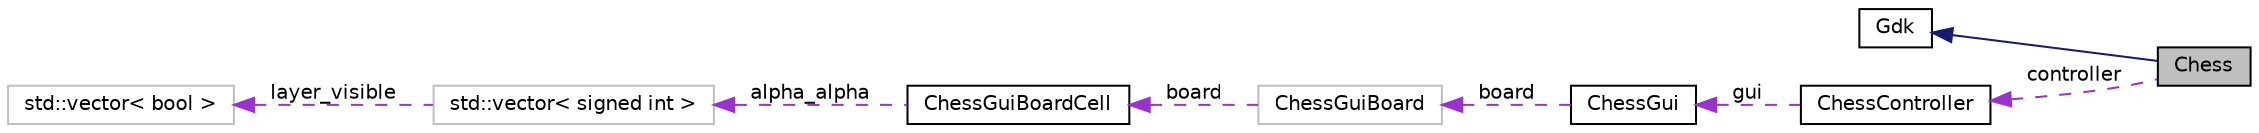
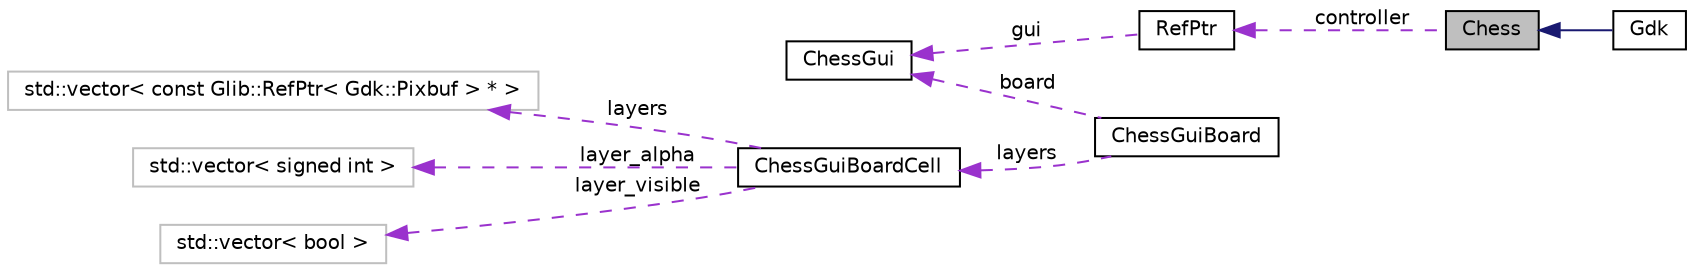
  digraph {
    rankdir=LR
    node [color=black fontname=Helvetica fontsize=10 shape=record]
    edge [color=darkorchid3 dir=back fontname=Helvetica fontsize=10 labelfontname=Helvetica labelfontsize=10 style=dashed]
    n1 [fillcolor=grey75 fontcolor=black height=0.2 label=Chess style=filled width=0.4]
    n2 [height=0.2 label=Gdk width=0.4]
-   n3 [height=0.2 label=ChessController width=0.4]
+   n3 [height=0.2 label=RefPtr width=0.4]
    n4 [height=0.2 label=ChessGui width=0.4]
-   n5 [color=grey75 height=0.2 label=ChessGuiBoard width=0.4]
+   n5 [height=0.2 label=ChessGuiBoard width=0.4]
    n6 [height=0.2 label=ChessGuiBoardCell width=0.4]
+   n7 [color=grey75 height=0.2 label="std::vector\< const Glib::RefPtr\< Gdk::Pixbuf \> * \>" width=0.4]
    n8 [color=grey75 height=0.2 label="std::vector\< signed int \>" width=0.4]
    n9 [color=grey75 height=0.2 label="std::vector\< bool \>" width=0.4]
-   n2 -> n1 [color=midnightblue style=solid]
+   n1 -> n2 [color=midnightblue style=solid]
    n3 -> n1 [label=controller]
    n4 -> n3 [label=gui]
-   n5 -> n4 [label=board]
-   n6 -> n5 [label=board]
-   n8 -> n6 [label=alpha_alpha]
-   n9 -> n8 [label=layer_visible]
+   n4 -> n5 [label=board]
+   n6 -> n5 [label=layers]
+   n7 -> n6 [label=layers]
+   n8 -> n6 [label=layer_alpha]
+   n9 -> n6 [label=layer_visible]
  }
